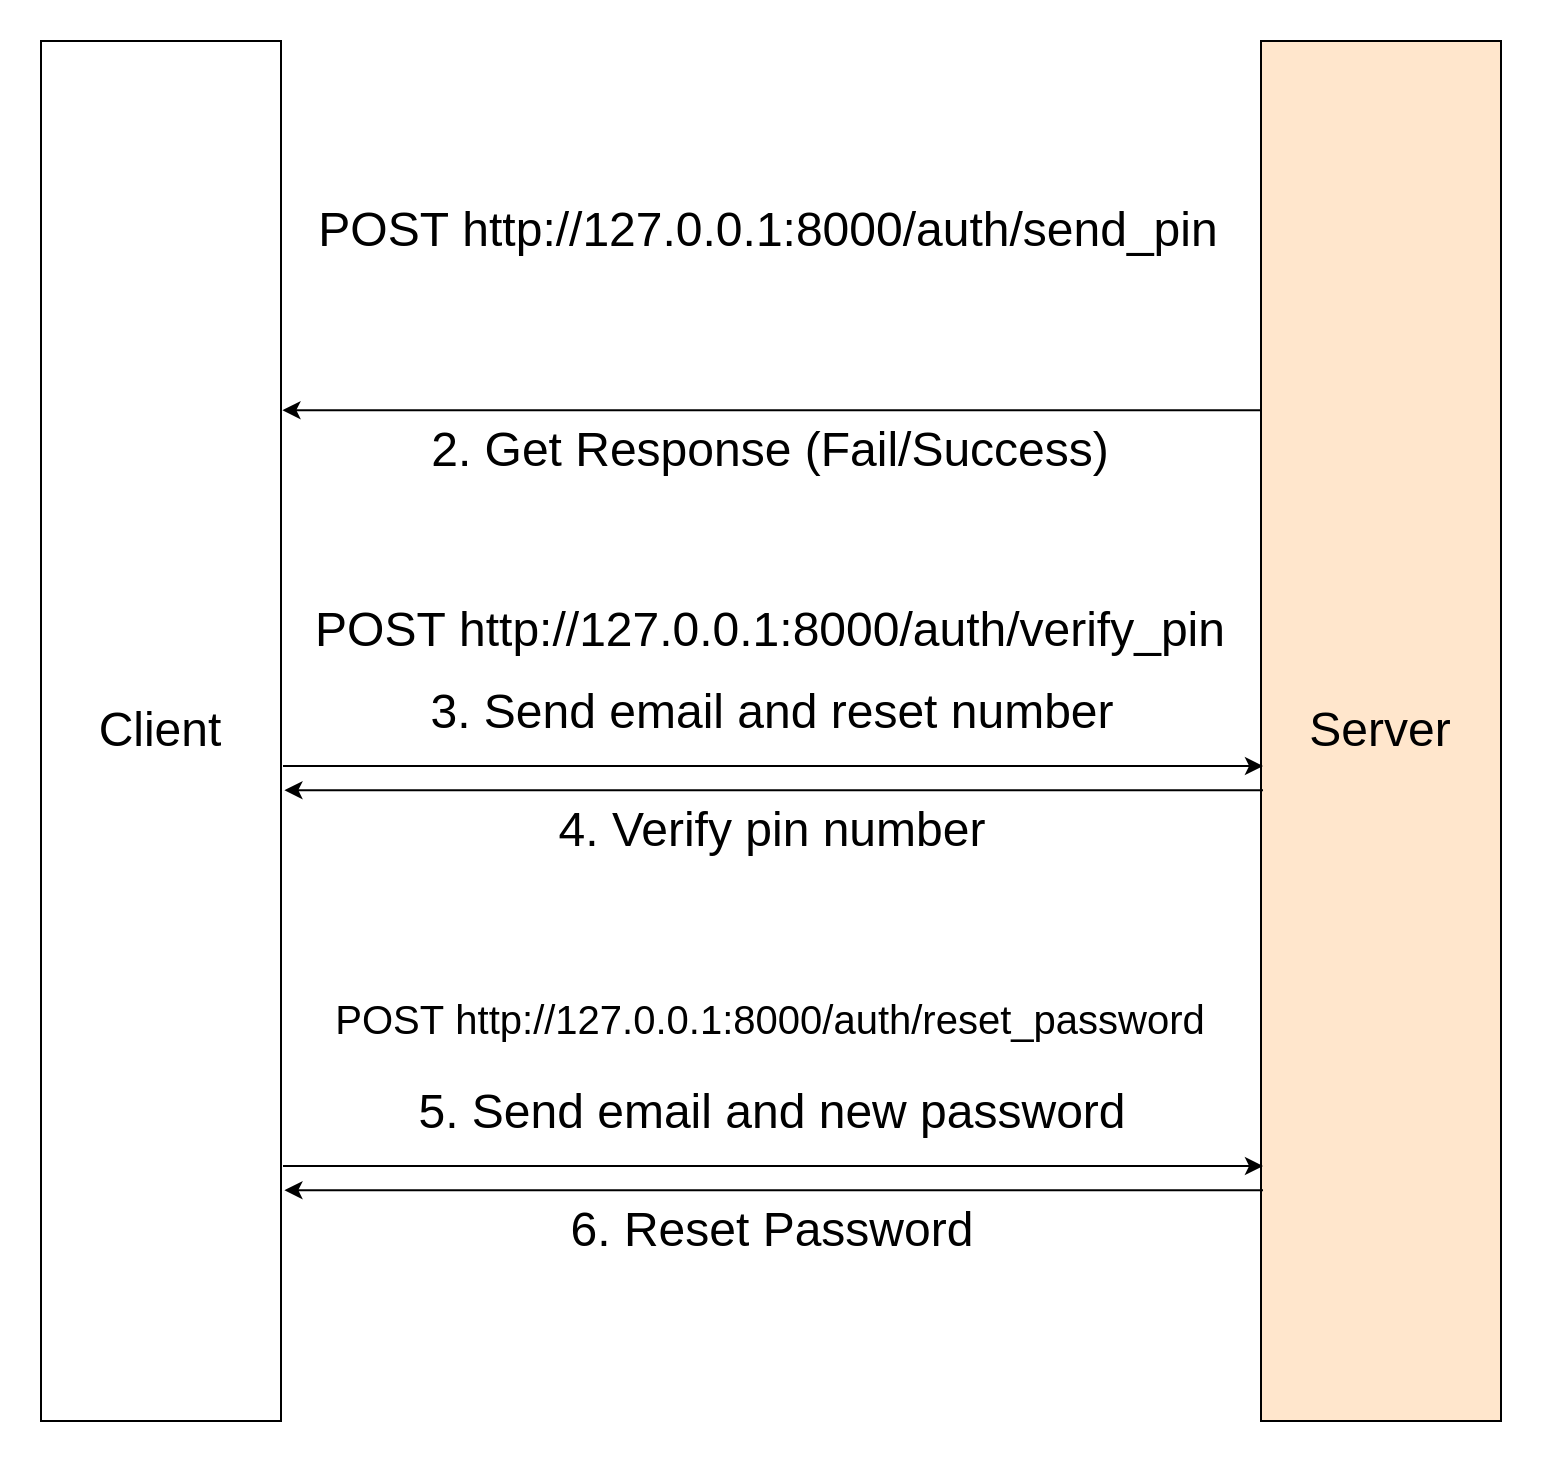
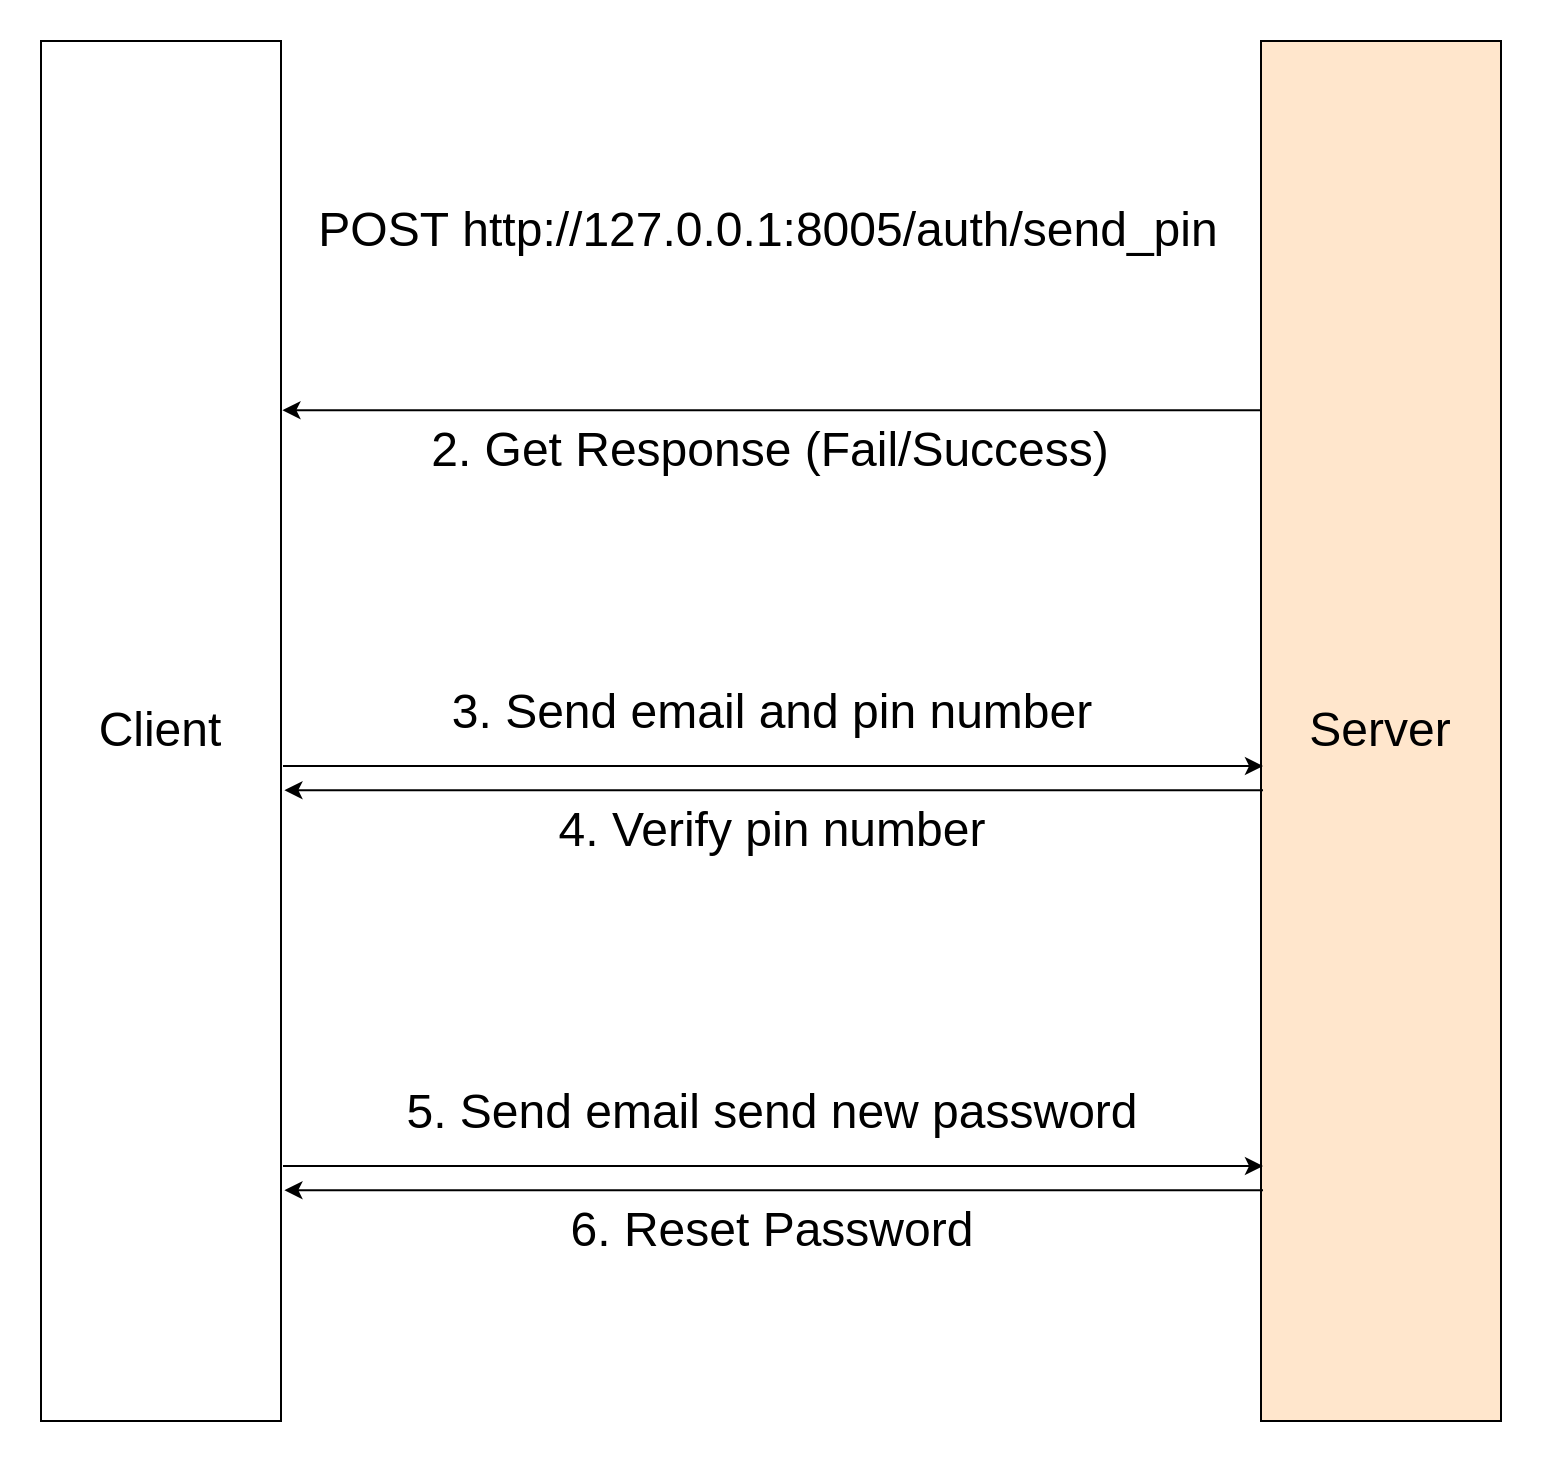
  <mxCell id="0" />
  <mxCell id="1" parent="0" />
  <mxCell id="2" value="&lt;font style=&quot;font-size: 24px;&quot;&gt;Client&lt;/font&gt;" style="rounded=0;whiteSpace=wrap;html=1;" vertex="1" parent="1"><mxGeometry x="20" y="20" width="120" height="690" as="geometry" /></mxCell>
  <mxCell id="3" value="&lt;font style=&quot;font-size: 24px;&quot;&gt;Server&lt;/font&gt;" style="rounded=0;whiteSpace=wrap;html=1;fillColor=#ffe6cc;" vertex="1" parent="1"><mxGeometry x="630" y="20" width="120" height="690" as="geometry" /></mxCell>
- <mxCell id="4" value="POST&amp;nbsp;http://127.0.0.1:8000/auth/send_pin" style="text;html=1;strokeColor=none;fillColor=none;align=center;verticalAlign=middle;whiteSpace=wrap;rounded=0;fontSize=24;" vertex="1" parent="1"><mxGeometry x="139" y="100" width="490" height="30" as="geometry" /></mxCell>
+ <mxCell id="4" value="POST&amp;nbsp;http://127.0.0.1:8005/auth/send_pin" style="text;html=1;strokeColor=none;fillColor=none;align=center;verticalAlign=middle;whiteSpace=wrap;rounded=0;fontSize=24;" vertex="1" parent="1"><mxGeometry x="139" y="100" width="490" height="30" as="geometry" /></mxCell>
  <mxCell id="5" value="2. Get Response (Fail/Success)" style="text;html=1;strokeColor=none;fillColor=none;align=center;verticalAlign=middle;whiteSpace=wrap;rounded=0;fontSize=24;" vertex="1" parent="1"><mxGeometry x="140" y="210" width="490" height="30" as="geometry" /></mxCell>
  <mxCell id="6" value="" style="endArrow=classic;html=1;fontSize=24;entryX=1.006;entryY=0.282;entryDx=0;entryDy=0;entryPerimeter=0;exitX=0;exitY=0.282;exitDx=0;exitDy=0;exitPerimeter=0;" edge="1" parent="1"><mxGeometry width="50" height="50" relative="1" as="geometry"><mxPoint x="630" y="204.58" as="sourcePoint" /><mxPoint x="140.72" y="204.58" as="targetPoint" /></mxGeometry></mxCell>
  <mxCell id="7" value="" style="endArrow=classic;html=1;fontSize=24;exitX=1;exitY=0.25;exitDx=0;exitDy=0;entryX=0;entryY=0.25;entryDx=0;entryDy=0;" edge="1" parent="1"><mxGeometry width="50" height="50" relative="1" as="geometry"><mxPoint x="141" y="382.5" as="sourcePoint" /><mxPoint x="631" y="382.5" as="targetPoint" /></mxGeometry></mxCell>
- <mxCell id="8" value="POST&amp;nbsp;http://127.0.0.1:8000/auth/verify_pin" style="text;html=1;strokeColor=none;fillColor=none;align=center;verticalAlign=middle;whiteSpace=wrap;rounded=0;fontSize=24;" vertex="1" parent="1"><mxGeometry x="140" y="300" width="490" height="30" as="geometry" /></mxCell>
- <mxCell id="9" value="3. Send email and reset number" style="text;html=1;strokeColor=none;fillColor=none;align=center;verticalAlign=middle;whiteSpace=wrap;rounded=0;fontSize=24;" vertex="1" parent="1"><mxGeometry x="141" y="341" width="490" height="30" as="geometry" /></mxCell>
+ <mxCell id="9" value="3. Send email and pin number" style="text;html=1;strokeColor=none;fillColor=none;align=center;verticalAlign=middle;whiteSpace=wrap;rounded=0;fontSize=24;" vertex="1" parent="1"><mxGeometry x="141" y="341" width="490" height="30" as="geometry" /></mxCell>
  <mxCell id="10" value="4. Verify pin number" style="text;html=1;strokeColor=none;fillColor=none;align=center;verticalAlign=middle;whiteSpace=wrap;rounded=0;fontSize=24;" vertex="1" parent="1"><mxGeometry x="141" y="400" width="490" height="30" as="geometry" /></mxCell>
  <mxCell id="11" value="" style="endArrow=classic;html=1;fontSize=24;entryX=1.006;entryY=0.282;entryDx=0;entryDy=0;entryPerimeter=0;exitX=0;exitY=0.282;exitDx=0;exitDy=0;exitPerimeter=0;" edge="1" parent="1"><mxGeometry width="50" height="50" relative="1" as="geometry"><mxPoint x="631" y="394.58" as="sourcePoint" /><mxPoint x="141.72" y="394.58" as="targetPoint" /></mxGeometry></mxCell>
  <mxCell id="12" value="" style="endArrow=classic;html=1;fontSize=24;exitX=1;exitY=0.25;exitDx=0;exitDy=0;entryX=0;entryY=0.25;entryDx=0;entryDy=0;" edge="1" parent="1"><mxGeometry width="50" height="50" relative="1" as="geometry"><mxPoint x="141" y="582.5" as="sourcePoint" /><mxPoint x="631" y="582.5" as="targetPoint" /></mxGeometry></mxCell>
- <mxCell id="13" value="&lt;font style=&quot;font-size: 20px;&quot;&gt;POST&amp;nbsp;http://127.0.0.1:8000/auth/reset_password&lt;/font&gt;" style="text;html=1;strokeColor=none;fillColor=none;align=center;verticalAlign=middle;whiteSpace=wrap;rounded=0;fontSize=24;" vertex="1" parent="1"><mxGeometry x="140" y="494" width="490" height="30" as="geometry" /></mxCell>
- <mxCell id="14" value="5. Send email and new password" style="text;html=1;strokeColor=none;fillColor=none;align=center;verticalAlign=middle;whiteSpace=wrap;rounded=0;fontSize=24;" vertex="1" parent="1"><mxGeometry x="141" y="541" width="490" height="30" as="geometry" /></mxCell>
+ <mxCell id="14" value="5. Send email send new password" style="text;html=1;strokeColor=none;fillColor=none;align=center;verticalAlign=middle;whiteSpace=wrap;rounded=0;fontSize=24;" vertex="1" parent="1"><mxGeometry x="141" y="541" width="490" height="30" as="geometry" /></mxCell>
  <mxCell id="15" value="6. Reset Password" style="text;html=1;strokeColor=none;fillColor=none;align=center;verticalAlign=middle;whiteSpace=wrap;rounded=0;fontSize=24;" vertex="1" parent="1"><mxGeometry x="141" y="600" width="490" height="30" as="geometry" /></mxCell>
  <mxCell id="16" value="" style="endArrow=classic;html=1;fontSize=24;entryX=1.006;entryY=0.282;entryDx=0;entryDy=0;entryPerimeter=0;exitX=0;exitY=0.282;exitDx=0;exitDy=0;exitPerimeter=0;" edge="1" parent="1"><mxGeometry width="50" height="50" relative="1" as="geometry"><mxPoint x="631" y="594.58" as="sourcePoint" /><mxPoint x="141.72" y="594.58" as="targetPoint" /></mxGeometry></mxCell>
